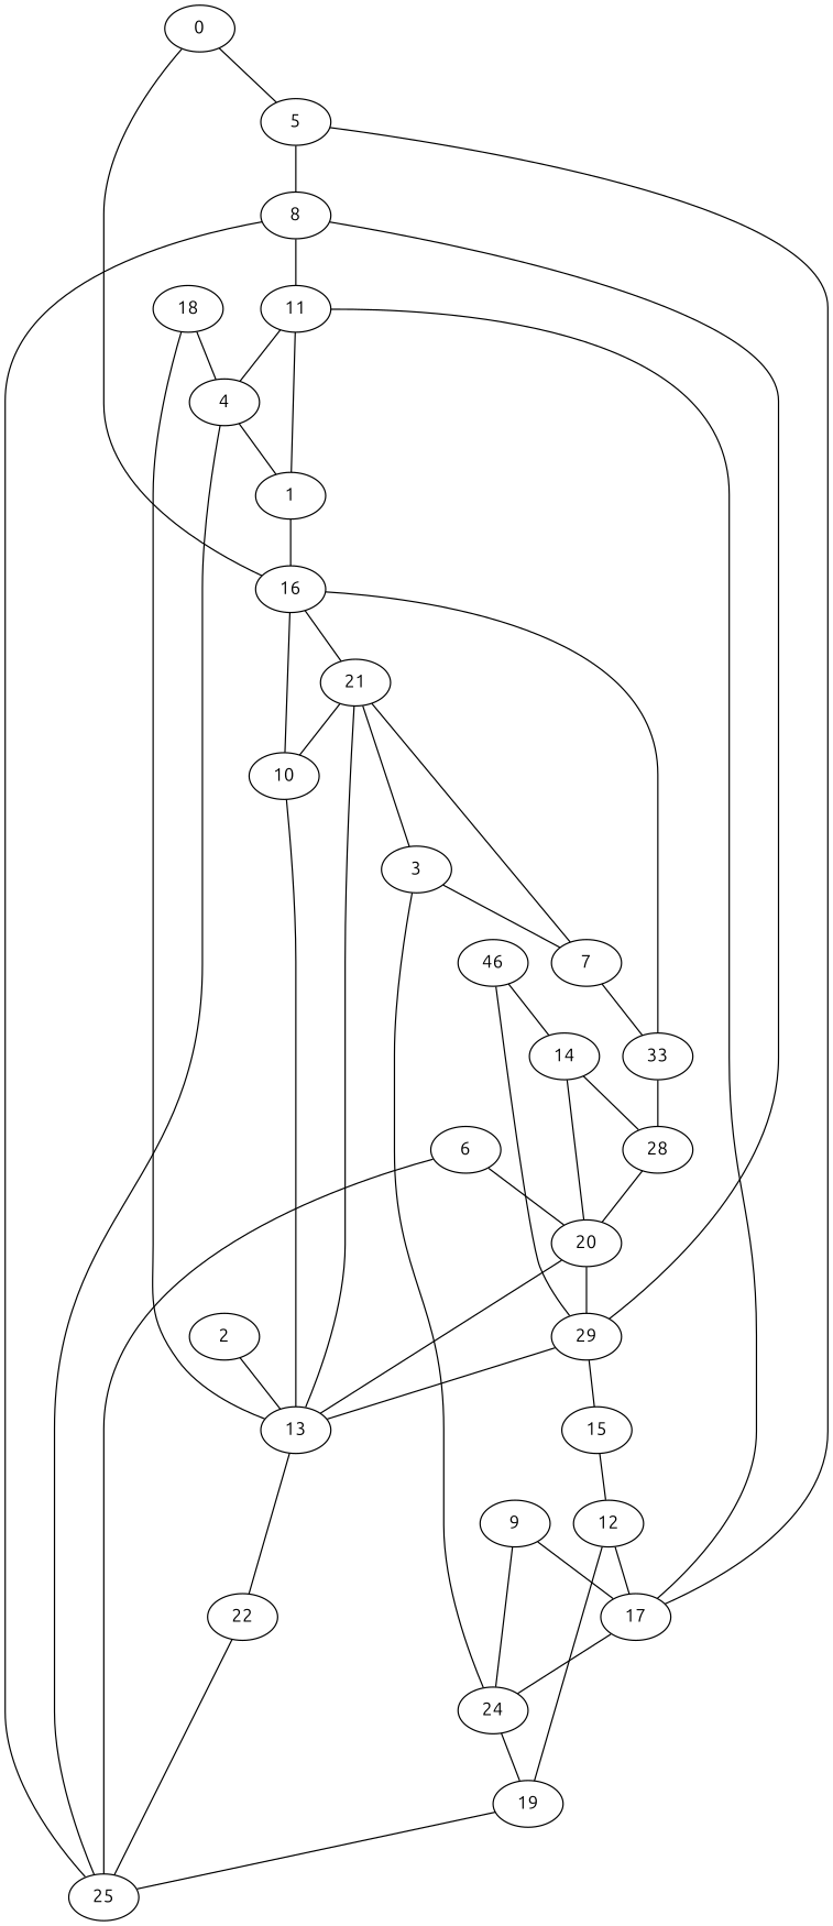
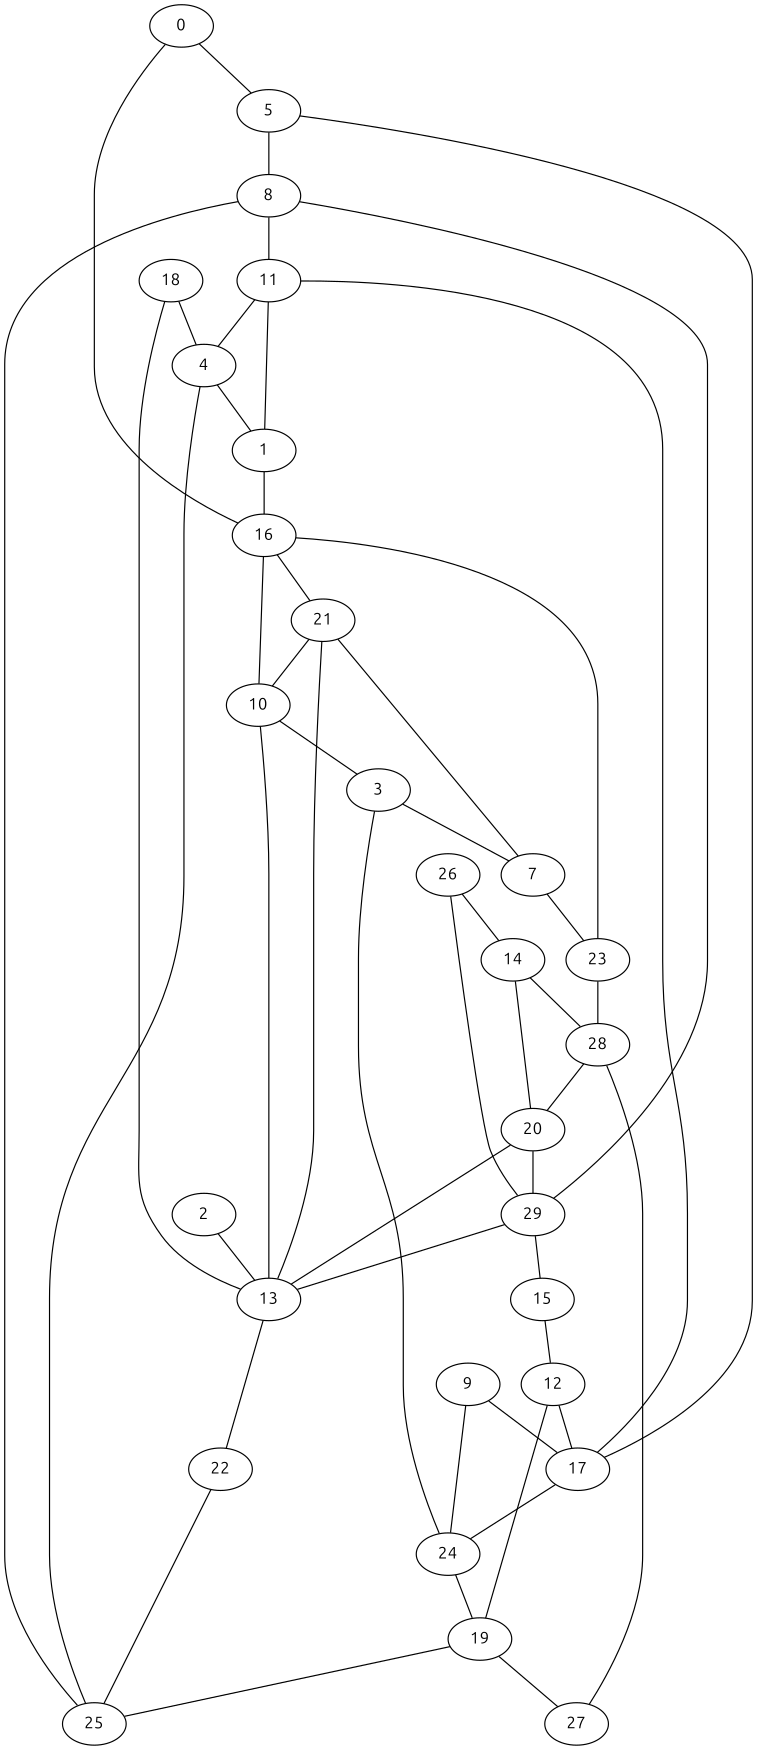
  graph {
    fontname=Ubuntu
    node [fontname=Ubuntu]
    edge [fontname=Ubuntu]
    n1 [label=0]
    n2 [label=5]
    n3 [label=16]
    n4 [label=8]
    n5 [label=17]
    n6 [label=21]
-   n7 [label=33]
+   n7 [label=23]
    n8 [label=10]
    n9 [label=1]
    n10 [label=2]
    n11 [label=13]
    n12 [label=22]
    n13 [label=3]
    n14 [label=7]
    n15 [label=24]
    n16 [label=19]
    n17 [label=4]
    n18 [label=25]
    n19 [label=11]
    n20 [label=29]
-   n21 [label=6]
    n22 [label=20]
    n23 [label=28]
    n24 [label=15]
    n25 [label=9]
    n26 [label=12]
+   n27 [label=27]
    n28 [label=14]
    n29 [label=18]
-   n30 [label=46]
+   n30 [label=26]
    n1 -- n2
    n1 -- n3
    n2 -- n4
    n2 -- n5
    n3 -- n6
    n3 -- n7
    n3 -- n8
    n4 -- n19
    n4 -- n20
    n5 -- n15
    n5 -- n19
    n6 -- n8
    n6 -- n11
    n7 -- n23
    n8 -- n11
-   n6 -- n13
+   n8 -- n13
    n9 -- n3
    n10 -- n11
    n11 -- n12
    n12 -- n18
    n13 -- n14
    n13 -- n15
    n14 -- n6
    n14 -- n7
    n15 -- n16
    n16 -- n18
+   n16 -- n27
    n17 -- n9
    n17 -- n18
    n18 -- n4
    n19 -- n9
    n19 -- n17
    n20 -- n11
    n20 -- n24
-   n21 -- n18
-   n21 -- n22
    n22 -- n11
    n22 -- n20
    n23 -- n22
    n24 -- n26
    n25 -- n5
    n25 -- n15
    n26 -- n5
    n26 -- n16
+   n27 -- n23
    n28 -- n22
    n28 -- n23
    n29 -- n11
    n29 -- n17
    n30 -- n20
    n30 -- n28
  }
